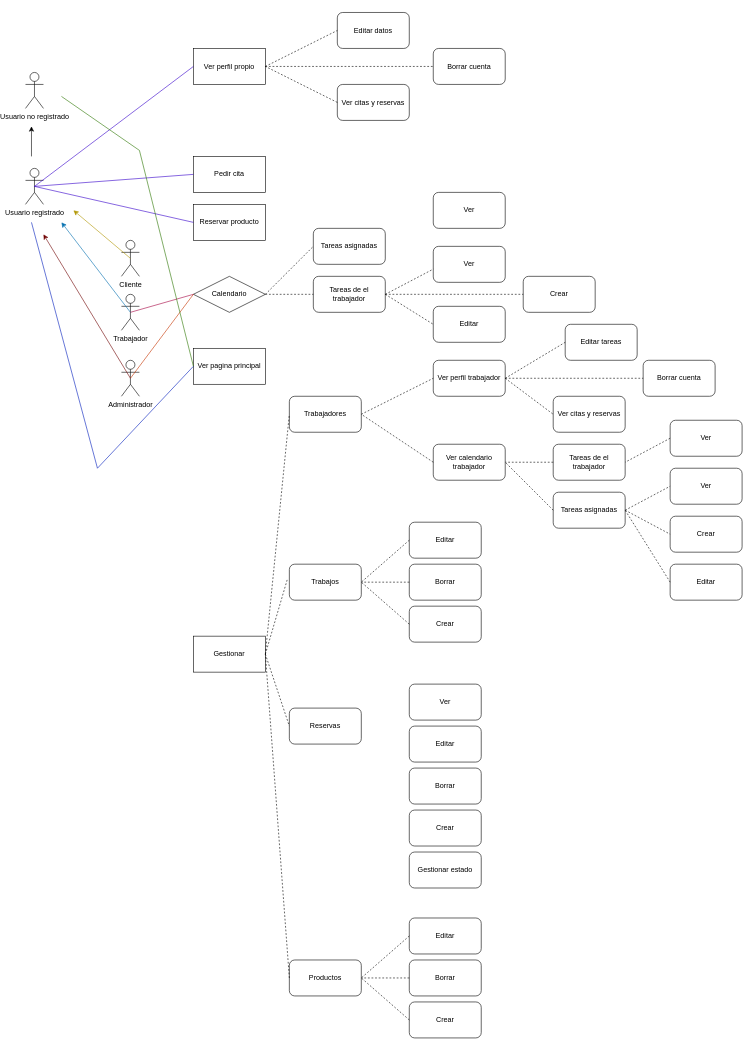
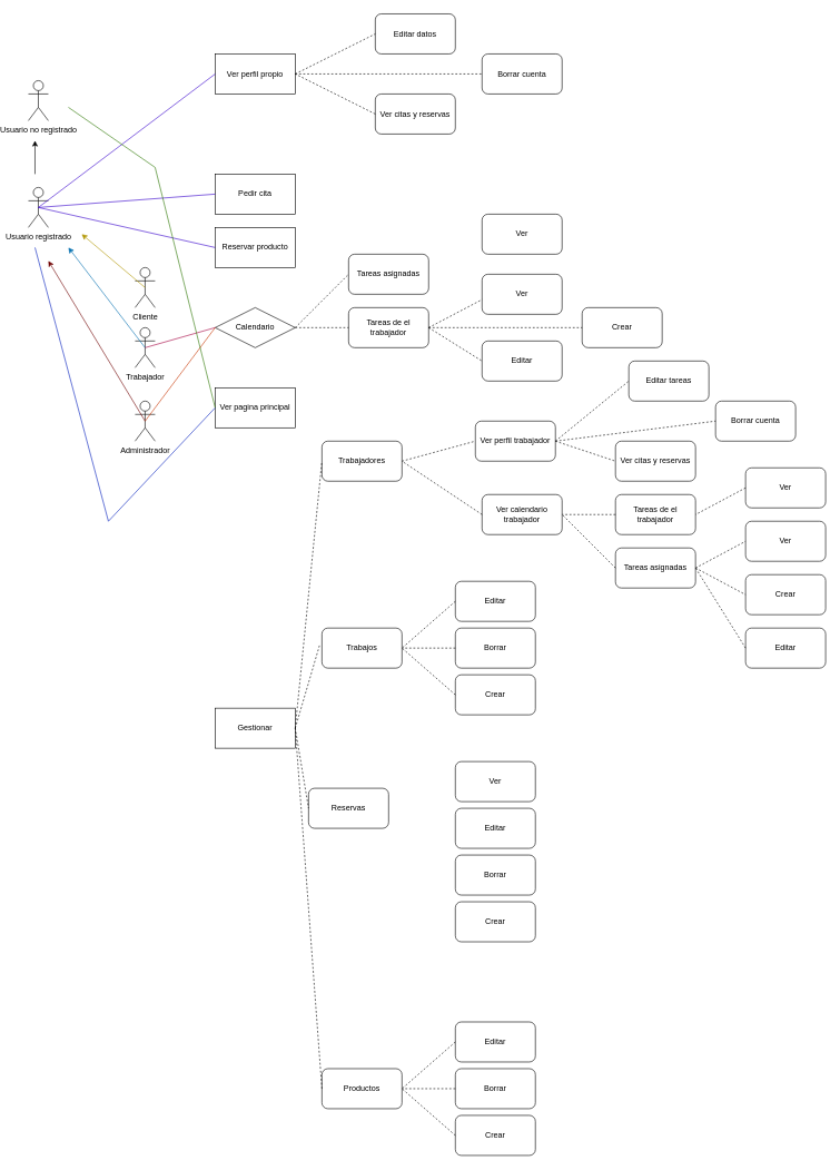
  <mxCell id="0" />
  <mxCell id="1" parent="0" />
  <mxCell id="2" value="Usuario no registrado" style="shape=umlActor;verticalLabelPosition=bottom;verticalAlign=top;html=1;outlineConnect=0;" vertex="1" parent="1"><mxGeometry x="20" y="120" width="30" height="60" as="geometry" /></mxCell>
  <mxCell id="3" value="Usuario registrado" style="shape=umlActor;verticalLabelPosition=bottom;verticalAlign=top;html=1;outlineConnect=0;" vertex="1" parent="1"><mxGeometry x="20" y="280" width="30" height="60" as="geometry" /></mxCell>
  <mxCell id="4" value="Cliente" style="shape=umlActor;verticalLabelPosition=bottom;verticalAlign=top;html=1;outlineConnect=0;" vertex="1" parent="1"><mxGeometry x="180" y="400" width="30" height="60" as="geometry" /></mxCell>
  <mxCell id="5" value="Trabajador" style="shape=umlActor;verticalLabelPosition=bottom;verticalAlign=top;html=1;outlineConnect=0;" vertex="1" parent="1"><mxGeometry x="180" y="490" width="30" height="60" as="geometry" /></mxCell>
  <mxCell id="6" value="Administrador" style="shape=umlActor;verticalLabelPosition=bottom;verticalAlign=top;html=1;outlineConnect=0;" vertex="1" parent="1"><mxGeometry x="180" y="600" width="30" height="60" as="geometry" /></mxCell>
  <mxCell id="7" value="" style="endArrow=classic;html=1;exitX=0.5;exitY=0.5;exitDx=0;exitDy=0;exitPerimeter=0;fillColor=#e3c800;strokeColor=#B09500;" edge="1" parent="1" source="4"><mxGeometry width="50" height="50" relative="1" as="geometry"><mxPoint x="290" y="430" as="sourcePoint" /><mxPoint x="100" y="350" as="targetPoint" /></mxGeometry></mxCell>
  <mxCell id="8" value="" style="endArrow=classic;html=1;exitX=0.5;exitY=0.5;exitDx=0;exitDy=0;exitPerimeter=0;fillColor=#1ba1e2;strokeColor=#006EAF;" edge="1" parent="1" source="5"><mxGeometry width="50" height="50" relative="1" as="geometry"><mxPoint x="290" y="430" as="sourcePoint" /><mxPoint x="80" y="370" as="targetPoint" /></mxGeometry></mxCell>
  <mxCell id="9" value="" style="endArrow=classic;html=1;exitX=0.5;exitY=0.5;exitDx=0;exitDy=0;exitPerimeter=0;fillColor=#a20025;strokeColor=#6F0000;" edge="1" parent="1" source="6"><mxGeometry width="50" height="50" relative="1" as="geometry"><mxPoint x="290" y="430" as="sourcePoint" /><mxPoint x="50" y="390" as="targetPoint" /></mxGeometry></mxCell>
  <mxCell id="10" value="" style="endArrow=classic;html=1;" edge="1" parent="1"><mxGeometry width="50" height="50" relative="1" as="geometry"><mxPoint x="30" y="260" as="sourcePoint" /><mxPoint x="30" y="210" as="targetPoint" /></mxGeometry></mxCell>
  <mxCell id="11" value="Ver perfil propio" style="rounded=0;whiteSpace=wrap;html=1;" vertex="1" parent="1"><mxGeometry x="300" y="80" width="120" height="60" as="geometry" /></mxCell>
  <mxCell id="12" value="" style="endArrow=none;html=1;entryX=0;entryY=0.5;entryDx=0;entryDy=0;exitX=0.5;exitY=0.5;exitDx=0;exitDy=0;exitPerimeter=0;fillColor=#6a00ff;strokeColor=#3700CC;" edge="1" parent="1" source="3" target="11"><mxGeometry width="50" height="50" relative="1" as="geometry"><mxPoint x="290" y="430" as="sourcePoint" /><mxPoint x="340" y="380" as="targetPoint" /></mxGeometry></mxCell>
  <mxCell id="13" value="Editar datos" style="rounded=1;whiteSpace=wrap;html=1;" vertex="1" parent="1"><mxGeometry x="540" y="20" width="120" height="60" as="geometry" /></mxCell>
  <mxCell id="14" value="Ver citas y reservas" style="rounded=1;whiteSpace=wrap;html=1;" vertex="1" parent="1"><mxGeometry x="540" y="140" width="120" height="60" as="geometry" /></mxCell>
  <mxCell id="15" value="Borrar cuenta" style="rounded=1;whiteSpace=wrap;html=1;" vertex="1" parent="1"><mxGeometry x="700" y="80" width="120" height="60" as="geometry" /></mxCell>
  <mxCell id="16" value="" style="endArrow=none;dashed=1;html=1;entryX=0;entryY=0.5;entryDx=0;entryDy=0;exitX=1;exitY=0.5;exitDx=0;exitDy=0;" edge="1" parent="1" source="11" target="15"><mxGeometry width="50" height="50" relative="1" as="geometry"><mxPoint x="590" y="430" as="sourcePoint" /><mxPoint x="640" y="380" as="targetPoint" /></mxGeometry></mxCell>
  <mxCell id="17" value="" style="endArrow=none;dashed=1;html=1;entryX=0;entryY=0.5;entryDx=0;entryDy=0;exitX=1;exitY=0.5;exitDx=0;exitDy=0;" edge="1" parent="1" source="11" target="13"><mxGeometry width="50" height="50" relative="1" as="geometry"><mxPoint x="590" y="430" as="sourcePoint" /><mxPoint x="640" y="380" as="targetPoint" /></mxGeometry></mxCell>
  <mxCell id="18" value="" style="endArrow=none;dashed=1;html=1;entryX=1;entryY=0.5;entryDx=0;entryDy=0;exitX=0;exitY=0.5;exitDx=0;exitDy=0;" edge="1" parent="1" source="14" target="11"><mxGeometry width="50" height="50" relative="1" as="geometry"><mxPoint x="590" y="430" as="sourcePoint" /><mxPoint x="640" y="380" as="targetPoint" /></mxGeometry></mxCell>
  <mxCell id="19" value="Pedir cita" style="rounded=0;whiteSpace=wrap;html=1;" vertex="1" parent="1"><mxGeometry x="300" y="260" width="120" height="60" as="geometry" /></mxCell>
  <mxCell id="20" value="Reservar producto" style="rounded=0;whiteSpace=wrap;html=1;" vertex="1" parent="1"><mxGeometry x="300" y="340" width="120" height="60" as="geometry" /></mxCell>
  <mxCell id="21" value="Calendario" style="rhombus;whiteSpace=wrap;html=1;" vertex="1" parent="1"><mxGeometry x="300" y="460" width="120" height="60" as="geometry" /></mxCell>
  <mxCell id="22" value="" style="endArrow=none;html=1;entryX=0;entryY=0.5;entryDx=0;entryDy=0;exitX=0.5;exitY=0.5;exitDx=0;exitDy=0;exitPerimeter=0;fillColor=#6a00ff;strokeColor=#3700CC;" edge="1" parent="1" source="3" target="19"><mxGeometry width="50" height="50" relative="1" as="geometry"><mxPoint x="220" y="430" as="sourcePoint" /><mxPoint x="270" y="380" as="targetPoint" /></mxGeometry></mxCell>
  <mxCell id="23" value="" style="endArrow=none;html=1;entryX=0;entryY=0.5;entryDx=0;entryDy=0;exitX=0.5;exitY=0.5;exitDx=0;exitDy=0;exitPerimeter=0;fillColor=#6a00ff;strokeColor=#3700CC;" edge="1" parent="1" source="3" target="20"><mxGeometry width="50" height="50" relative="1" as="geometry"><mxPoint x="220" y="430" as="sourcePoint" /><mxPoint x="270" y="380" as="targetPoint" /></mxGeometry></mxCell>
  <mxCell id="24" value="" style="endArrow=none;html=1;entryX=0;entryY=0.5;entryDx=0;entryDy=0;exitX=0.5;exitY=0.5;exitDx=0;exitDy=0;exitPerimeter=0;fillColor=#d80073;strokeColor=#A50040;" edge="1" parent="1" source="5" target="21"><mxGeometry width="50" height="50" relative="1" as="geometry"><mxPoint x="220" y="430" as="sourcePoint" /><mxPoint x="270" y="380" as="targetPoint" /></mxGeometry></mxCell>
  <mxCell id="25" value="" style="endArrow=none;html=1;entryX=0;entryY=0.5;entryDx=0;entryDy=0;exitX=0.5;exitY=0.5;exitDx=0;exitDy=0;exitPerimeter=0;fillColor=#fa6800;strokeColor=#C73500;" edge="1" parent="1" source="6" target="21"><mxGeometry width="50" height="50" relative="1" as="geometry"><mxPoint x="220" y="430" as="sourcePoint" /><mxPoint x="270" y="380" as="targetPoint" /></mxGeometry></mxCell>
  <mxCell id="26" value="Tareas asignadas" style="rounded=1;whiteSpace=wrap;html=1;" vertex="1" parent="1"><mxGeometry x="500" y="380" width="120" height="60" as="geometry" /></mxCell>
  <mxCell id="27" value="Tareas de el trabajador" style="rounded=1;whiteSpace=wrap;html=1;" vertex="1" parent="1"><mxGeometry x="500" y="460" width="120" height="60" as="geometry" /></mxCell>
  <mxCell id="28" value="" style="endArrow=none;dashed=1;html=1;entryX=0;entryY=0.5;entryDx=0;entryDy=0;exitX=1;exitY=0.5;exitDx=0;exitDy=0;" edge="1" parent="1" source="21" target="26"><mxGeometry width="50" height="50" relative="1" as="geometry"><mxPoint x="220" y="420" as="sourcePoint" /><mxPoint x="270" y="370" as="targetPoint" /></mxGeometry></mxCell>
  <mxCell id="29" value="" style="endArrow=none;dashed=1;html=1;entryX=0;entryY=0.5;entryDx=0;entryDy=0;exitX=1;exitY=0.5;exitDx=0;exitDy=0;" edge="1" parent="1" source="21" target="27"><mxGeometry width="50" height="50" relative="1" as="geometry"><mxPoint x="220" y="420" as="sourcePoint" /><mxPoint x="270" y="370" as="targetPoint" /></mxGeometry></mxCell>
  <mxCell id="30" value="Ver" style="rounded=1;whiteSpace=wrap;html=1;" vertex="1" parent="1"><mxGeometry x="700" y="320" width="120" height="60" as="geometry" /></mxCell>
  <mxCell id="31" value="Ver" style="rounded=1;whiteSpace=wrap;html=1;" vertex="1" parent="1"><mxGeometry x="700" y="410" width="120" height="60" as="geometry" /></mxCell>
  <mxCell id="32" value="Editar" style="rounded=1;whiteSpace=wrap;html=1;" vertex="1" parent="1"><mxGeometry x="700" y="510" width="120" height="60" as="geometry" /></mxCell>
  <mxCell id="33" value="Crear" style="rounded=1;whiteSpace=wrap;html=1;" vertex="1" parent="1"><mxGeometry x="850" y="460" width="120" height="60" as="geometry" /></mxCell>
  <mxCell id="34" value="" style="endArrow=none;dashed=1;html=1;entryX=0;entryY=0.5;entryDx=0;entryDy=0;exitX=1;exitY=0.5;exitDx=0;exitDy=0;" edge="1" parent="1" source="27" target="33"><mxGeometry width="50" height="50" relative="1" as="geometry"><mxPoint x="740" y="420" as="sourcePoint" /><mxPoint x="790" y="370" as="targetPoint" /></mxGeometry></mxCell>
  <mxCell id="35" value="" style="endArrow=none;dashed=1;html=1;entryX=0;entryY=0.633;entryDx=0;entryDy=0;entryPerimeter=0;exitX=1;exitY=0.5;exitDx=0;exitDy=0;" edge="1" parent="1" source="27" target="31"><mxGeometry width="50" height="50" relative="1" as="geometry"><mxPoint x="740" y="420" as="sourcePoint" /><mxPoint x="790" y="370" as="targetPoint" /></mxGeometry></mxCell>
  <mxCell id="36" value="" style="endArrow=none;dashed=1;html=1;entryX=0;entryY=0.5;entryDx=0;entryDy=0;exitX=1;exitY=0.5;exitDx=0;exitDy=0;" edge="1" parent="1" source="27" target="32"><mxGeometry width="50" height="50" relative="1" as="geometry"><mxPoint x="740" y="420" as="sourcePoint" /><mxPoint x="790" y="370" as="targetPoint" /></mxGeometry></mxCell>
  <mxCell id="37" value="Ver pagina principal" style="rounded=0;whiteSpace=wrap;html=1;" vertex="1" parent="1"><mxGeometry x="300" y="580" width="120" height="60" as="geometry" /></mxCell>
  <mxCell id="38" value="" style="endArrow=none;html=1;exitX=0;exitY=0.5;exitDx=0;exitDy=0;fillColor=#60a917;strokeColor=#2D7600;" edge="1" parent="1" source="37"><mxGeometry width="50" height="50" relative="1" as="geometry"><mxPoint x="390" y="420" as="sourcePoint" /><mxPoint x="210" y="250" as="targetPoint" /></mxGeometry></mxCell>
  <mxCell id="39" value="" style="endArrow=none;html=1;entryX=0;entryY=0.5;entryDx=0;entryDy=0;fillColor=#0050ef;strokeColor=#001DBC;" edge="1" parent="1" target="37"><mxGeometry width="50" height="50" relative="1" as="geometry"><mxPoint x="140" y="780" as="sourcePoint" /><mxPoint x="440" y="370" as="targetPoint" /></mxGeometry></mxCell>
  <mxCell id="40" value="" style="endArrow=none;html=1;fillColor=#0050ef;strokeColor=#001DBC;" edge="1" parent="1"><mxGeometry width="50" height="50" relative="1" as="geometry"><mxPoint x="30" y="370" as="sourcePoint" /><mxPoint x="140" y="780" as="targetPoint" /></mxGeometry></mxCell>
  <mxCell id="41" value="" style="endArrow=none;html=1;fillColor=#60a917;strokeColor=#2D7600;" edge="1" parent="1"><mxGeometry width="50" height="50" relative="1" as="geometry"><mxPoint x="210" y="250" as="sourcePoint" /><mxPoint x="80" y="160" as="targetPoint" /></mxGeometry></mxCell>
  <mxCell id="42" value="Gestionar" style="rounded=0;whiteSpace=wrap;html=1;" vertex="1" parent="1"><mxGeometry x="300" y="1060" width="120" height="60" as="geometry" /></mxCell>
  <mxCell id="43" value="Trabajadores" style="rounded=1;whiteSpace=wrap;html=1;" vertex="1" parent="1"><mxGeometry x="460" y="660" width="120" height="60" as="geometry" /></mxCell>
  <mxCell id="44" value="Trabajos" style="rounded=1;whiteSpace=wrap;html=1;" vertex="1" parent="1"><mxGeometry x="460" y="940" width="120" height="60" as="geometry" /></mxCell>
  <mxCell id="45" value="" style="endArrow=none;dashed=1;html=1;entryX=0;entryY=0.5;entryDx=0;entryDy=0;exitX=1;exitY=0.5;exitDx=0;exitDy=0;" edge="1" parent="1" source="42" target="43"><mxGeometry width="50" height="50" relative="1" as="geometry"><mxPoint x="260" y="750" as="sourcePoint" /><mxPoint x="310" y="700" as="targetPoint" /></mxGeometry></mxCell>
  <mxCell id="46" value="" style="endArrow=none;dashed=1;html=1;entryX=-0.025;entryY=0.4;entryDx=0;entryDy=0;entryPerimeter=0;exitX=1;exitY=0.5;exitDx=0;exitDy=0;" edge="1" parent="1" source="42" target="44"><mxGeometry width="50" height="50" relative="1" as="geometry"><mxPoint x="260" y="750" as="sourcePoint" /><mxPoint x="310" y="700" as="targetPoint" /></mxGeometry></mxCell>
- <mxCell id="47" value="Reservas" style="rounded=1;whiteSpace=wrap;html=1;" vertex="1" parent="1"><mxGeometry x="460" y="1180" width="120" height="60" as="geometry" /></mxCell>
+ <mxCell id="47" value="Reservas" style="rounded=1;whiteSpace=wrap;html=1;" vertex="1" parent="1"><mxGeometry x="440" y="1180" width="120" height="60" as="geometry" /></mxCell>
  <mxCell id="48" value="" style="endArrow=none;dashed=1;html=1;entryX=0;entryY=0.5;entryDx=0;entryDy=0;" edge="1" parent="1" target="47"><mxGeometry width="50" height="50" relative="1" as="geometry"><mxPoint x="420" y="1090" as="sourcePoint" /><mxPoint x="310" y="870" as="targetPoint" /></mxGeometry></mxCell>
  <mxCell id="49" value="Productos" style="rounded=1;whiteSpace=wrap;html=1;" vertex="1" parent="1"><mxGeometry x="460" y="1600" width="120" height="60" as="geometry" /></mxCell>
  <mxCell id="50" value="" style="endArrow=none;dashed=1;html=1;entryX=1;entryY=0.5;entryDx=0;entryDy=0;exitX=0;exitY=0.5;exitDx=0;exitDy=0;" edge="1" parent="1" source="49" target="42"><mxGeometry width="50" height="50" relative="1" as="geometry"><mxPoint x="260" y="1420" as="sourcePoint" /><mxPoint x="310" y="1370" as="targetPoint" /></mxGeometry></mxCell>
- <mxCell id="51" value="Ver perfil trabajador" style="rounded=1;whiteSpace=wrap;html=1;" vertex="1" parent="1"><mxGeometry x="700" y="600" width="120" height="60" as="geometry" /></mxCell>
+ <mxCell id="51" value="Ver perfil trabajador" style="rounded=1;whiteSpace=wrap;html=1;" vertex="1" parent="1"><mxGeometry x="690" y="630" width="120" height="60" as="geometry" /></mxCell>
  <mxCell id="52" value="Ver calendario trabajador" style="rounded=1;whiteSpace=wrap;html=1;" vertex="1" parent="1"><mxGeometry x="700" y="740" width="120" height="60" as="geometry" /></mxCell>
  <mxCell id="53" value="" style="endArrow=none;dashed=1;html=1;entryX=0;entryY=0.5;entryDx=0;entryDy=0;exitX=1;exitY=0.5;exitDx=0;exitDy=0;" edge="1" parent="1" source="43" target="51"><mxGeometry width="50" height="50" relative="1" as="geometry"><mxPoint x="700" y="750" as="sourcePoint" /><mxPoint x="750" y="700" as="targetPoint" /></mxGeometry></mxCell>
  <mxCell id="54" value="" style="endArrow=none;dashed=1;html=1;entryX=1;entryY=0.5;entryDx=0;entryDy=0;exitX=0;exitY=0.5;exitDx=0;exitDy=0;" edge="1" parent="1" source="52" target="43"><mxGeometry width="50" height="50" relative="1" as="geometry"><mxPoint x="700" y="750" as="sourcePoint" /><mxPoint x="750" y="700" as="targetPoint" /></mxGeometry></mxCell>
  <mxCell id="55" value="Editar tareas" style="rounded=1;whiteSpace=wrap;html=1;" vertex="1" parent="1"><mxGeometry x="920" y="540" width="120" height="60" as="geometry" /></mxCell>
  <mxCell id="56" value="" style="endArrow=none;dashed=1;html=1;entryX=0;entryY=0.5;entryDx=0;entryDy=0;exitX=1;exitY=0.5;exitDx=0;exitDy=0;" edge="1" parent="1" source="51" target="55"><mxGeometry width="50" height="50" relative="1" as="geometry"><mxPoint x="700" y="750" as="sourcePoint" /><mxPoint x="750" y="700" as="targetPoint" /></mxGeometry></mxCell>
  <mxCell id="57" value="Ver citas y reservas" style="rounded=1;whiteSpace=wrap;html=1;" vertex="1" parent="1"><mxGeometry x="900" y="660" width="120" height="60" as="geometry" /></mxCell>
  <mxCell id="58" value="" style="endArrow=none;dashed=1;html=1;entryX=0;entryY=0.5;entryDx=0;entryDy=0;exitX=1;exitY=0.5;exitDx=0;exitDy=0;" edge="1" parent="1" source="51" target="57"><mxGeometry width="50" height="50" relative="1" as="geometry"><mxPoint x="700" y="750" as="sourcePoint" /><mxPoint x="750" y="700" as="targetPoint" /></mxGeometry></mxCell>
  <mxCell id="59" value="Borrar cuenta" style="rounded=1;whiteSpace=wrap;html=1;" vertex="1" parent="1"><mxGeometry x="1050" y="600" width="120" height="60" as="geometry" /></mxCell>
  <mxCell id="60" value="" style="endArrow=none;dashed=1;html=1;entryX=0;entryY=0.5;entryDx=0;entryDy=0;exitX=1;exitY=0.5;exitDx=0;exitDy=0;" edge="1" parent="1" source="51" target="59"><mxGeometry width="50" height="50" relative="1" as="geometry"><mxPoint x="1090" y="750" as="sourcePoint" /><mxPoint x="1140" y="700" as="targetPoint" /></mxGeometry></mxCell>
  <mxCell id="61" value="Tareas de el trabajador" style="rounded=1;whiteSpace=wrap;html=1;" vertex="1" parent="1"><mxGeometry x="900" y="740" width="120" height="60" as="geometry" /></mxCell>
  <mxCell id="62" value="Tareas asignadas" style="rounded=1;whiteSpace=wrap;html=1;" vertex="1" parent="1"><mxGeometry x="900" y="820" width="120" height="60" as="geometry" /></mxCell>
  <mxCell id="63" value="" style="endArrow=none;dashed=1;html=1;entryX=1;entryY=0.5;entryDx=0;entryDy=0;exitX=0;exitY=0.5;exitDx=0;exitDy=0;" edge="1" parent="1" source="61" target="52"><mxGeometry width="50" height="50" relative="1" as="geometry"><mxPoint x="1090" y="740" as="sourcePoint" /><mxPoint x="1140" y="690" as="targetPoint" /></mxGeometry></mxCell>
  <mxCell id="64" value="" style="endArrow=none;dashed=1;html=1;entryX=1;entryY=0.5;entryDx=0;entryDy=0;exitX=0;exitY=0.5;exitDx=0;exitDy=0;" edge="1" parent="1" source="62" target="52"><mxGeometry width="50" height="50" relative="1" as="geometry"><mxPoint x="1090" y="740" as="sourcePoint" /><mxPoint x="1140" y="690" as="targetPoint" /></mxGeometry></mxCell>
  <mxCell id="65" value="Ver" style="rounded=1;whiteSpace=wrap;html=1;" vertex="1" parent="1"><mxGeometry x="1095" y="700" width="120" height="60" as="geometry" /></mxCell>
  <mxCell id="66" value="" style="endArrow=none;dashed=1;html=1;entryX=1;entryY=0.5;entryDx=0;entryDy=0;exitX=0;exitY=0.5;exitDx=0;exitDy=0;" edge="1" parent="1" source="65" target="61"><mxGeometry width="50" height="50" relative="1" as="geometry"><mxPoint x="1090" y="740" as="sourcePoint" /><mxPoint x="1140" y="690" as="targetPoint" /></mxGeometry></mxCell>
  <mxCell id="67" value="Ver" style="rounded=1;whiteSpace=wrap;html=1;" vertex="1" parent="1"><mxGeometry x="1095" y="780" width="120" height="60" as="geometry" /></mxCell>
  <mxCell id="68" value="Crear" style="rounded=1;whiteSpace=wrap;html=1;" vertex="1" parent="1"><mxGeometry x="1095" y="860" width="120" height="60" as="geometry" /></mxCell>
  <mxCell id="69" value="Editar" style="rounded=1;whiteSpace=wrap;html=1;" vertex="1" parent="1"><mxGeometry x="1095" y="940" width="120" height="60" as="geometry" /></mxCell>
  <mxCell id="70" value="" style="endArrow=none;dashed=1;html=1;entryX=1;entryY=0.5;entryDx=0;entryDy=0;exitX=0;exitY=0.5;exitDx=0;exitDy=0;" edge="1" parent="1" source="69" target="62"><mxGeometry width="50" height="50" relative="1" as="geometry"><mxPoint x="1090" y="740" as="sourcePoint" /><mxPoint x="1140" y="690" as="targetPoint" /></mxGeometry></mxCell>
  <mxCell id="71" value="" style="endArrow=none;dashed=1;html=1;exitX=1;exitY=0.5;exitDx=0;exitDy=0;entryX=0;entryY=0.5;entryDx=0;entryDy=0;" edge="1" parent="1" source="62" target="67"><mxGeometry width="50" height="50" relative="1" as="geometry"><mxPoint x="1040" y="740" as="sourcePoint" /><mxPoint x="1090" y="690" as="targetPoint" /></mxGeometry></mxCell>
  <mxCell id="72" value="" style="endArrow=none;dashed=1;html=1;exitX=1;exitY=0.5;exitDx=0;exitDy=0;entryX=0;entryY=0.5;entryDx=0;entryDy=0;" edge="1" parent="1" source="62" target="68"><mxGeometry width="50" height="50" relative="1" as="geometry"><mxPoint x="1040" y="740" as="sourcePoint" /><mxPoint x="1090" y="690" as="targetPoint" /></mxGeometry></mxCell>
  <mxCell id="73" value="Editar" style="rounded=1;whiteSpace=wrap;html=1;" vertex="1" parent="1"><mxGeometry x="660" y="870" width="120" height="60" as="geometry" /></mxCell>
  <mxCell id="74" value="Borrar" style="rounded=1;whiteSpace=wrap;html=1;" vertex="1" parent="1"><mxGeometry x="660" y="940" width="120" height="60" as="geometry" /></mxCell>
  <mxCell id="75" value="Crear" style="rounded=1;whiteSpace=wrap;html=1;" vertex="1" parent="1"><mxGeometry x="660" y="1010" width="120" height="60" as="geometry" /></mxCell>
  <mxCell id="76" value="" style="endArrow=none;dashed=1;html=1;entryX=1;entryY=0.5;entryDx=0;entryDy=0;exitX=0;exitY=0.5;exitDx=0;exitDy=0;" edge="1" parent="1" source="73" target="44"><mxGeometry width="50" height="50" relative="1" as="geometry"><mxPoint x="730" y="910" as="sourcePoint" /><mxPoint x="780" y="860" as="targetPoint" /></mxGeometry></mxCell>
  <mxCell id="77" value="" style="endArrow=none;dashed=1;html=1;entryX=1;entryY=0.5;entryDx=0;entryDy=0;exitX=0;exitY=0.5;exitDx=0;exitDy=0;" edge="1" parent="1" source="74" target="44"><mxGeometry width="50" height="50" relative="1" as="geometry"><mxPoint x="730" y="910" as="sourcePoint" /><mxPoint x="780" y="860" as="targetPoint" /></mxGeometry></mxCell>
  <mxCell id="78" value="" style="endArrow=none;dashed=1;html=1;entryX=1;entryY=0.5;entryDx=0;entryDy=0;exitX=0;exitY=0.5;exitDx=0;exitDy=0;" edge="1" parent="1" source="75" target="44"><mxGeometry width="50" height="50" relative="1" as="geometry"><mxPoint x="730" y="910" as="sourcePoint" /><mxPoint x="780" y="860" as="targetPoint" /></mxGeometry></mxCell>
  <mxCell id="79" value="Ver" style="rounded=1;whiteSpace=wrap;html=1;" vertex="1" parent="1"><mxGeometry x="660" y="1140" width="120" height="60" as="geometry" /></mxCell>
  <mxCell id="80" value="Editar" style="rounded=1;whiteSpace=wrap;html=1;" vertex="1" parent="1"><mxGeometry x="660" y="1210" width="120" height="60" as="geometry" /></mxCell>
  <mxCell id="81" value="Borrar" style="rounded=1;whiteSpace=wrap;html=1;" vertex="1" parent="1"><mxGeometry x="660" y="1280" width="120" height="60" as="geometry" /></mxCell>
  <mxCell id="82" value="Crear" style="rounded=1;whiteSpace=wrap;html=1;" vertex="1" parent="1"><mxGeometry x="660" y="1350" width="120" height="60" as="geometry" /></mxCell>
- <mxCell id="83" value="Gestionar estado" style="rounded=1;whiteSpace=wrap;html=1;" vertex="1" parent="1"><mxGeometry x="660" y="1420" width="120" height="60" as="geometry" /></mxCell>
  <mxCell id="84" value="Editar" style="rounded=1;whiteSpace=wrap;html=1;" vertex="1" parent="1"><mxGeometry x="660" y="1530" width="120" height="60" as="geometry" /></mxCell>
  <mxCell id="85" value="Borrar" style="rounded=1;whiteSpace=wrap;html=1;" vertex="1" parent="1"><mxGeometry x="660" y="1600" width="120" height="60" as="geometry" /></mxCell>
  <mxCell id="86" value="Crear" style="rounded=1;whiteSpace=wrap;html=1;" vertex="1" parent="1"><mxGeometry x="660" y="1670" width="120" height="60" as="geometry" /></mxCell>
  <mxCell id="87" value="" style="endArrow=none;dashed=1;html=1;entryX=1;entryY=0.5;entryDx=0;entryDy=0;exitX=0;exitY=0.5;exitDx=0;exitDy=0;" edge="1" parent="1" source="84" target="49"><mxGeometry width="50" height="50" relative="1" as="geometry"><mxPoint x="730" y="1570" as="sourcePoint" /><mxPoint x="780" y="1520" as="targetPoint" /></mxGeometry></mxCell>
  <mxCell id="88" value="" style="endArrow=none;dashed=1;html=1;entryX=1;entryY=0.5;entryDx=0;entryDy=0;exitX=0;exitY=0.5;exitDx=0;exitDy=0;" edge="1" parent="1" source="85" target="49"><mxGeometry width="50" height="50" relative="1" as="geometry"><mxPoint x="730" y="1570" as="sourcePoint" /><mxPoint x="780" y="1520" as="targetPoint" /></mxGeometry></mxCell>
  <mxCell id="89" value="" style="endArrow=none;dashed=1;html=1;entryX=1;entryY=0.5;entryDx=0;entryDy=0;exitX=0;exitY=0.5;exitDx=0;exitDy=0;" edge="1" parent="1" source="86" target="49"><mxGeometry width="50" height="50" relative="1" as="geometry"><mxPoint x="730" y="1570" as="sourcePoint" /><mxPoint x="780" y="1520" as="targetPoint" /></mxGeometry></mxCell>
